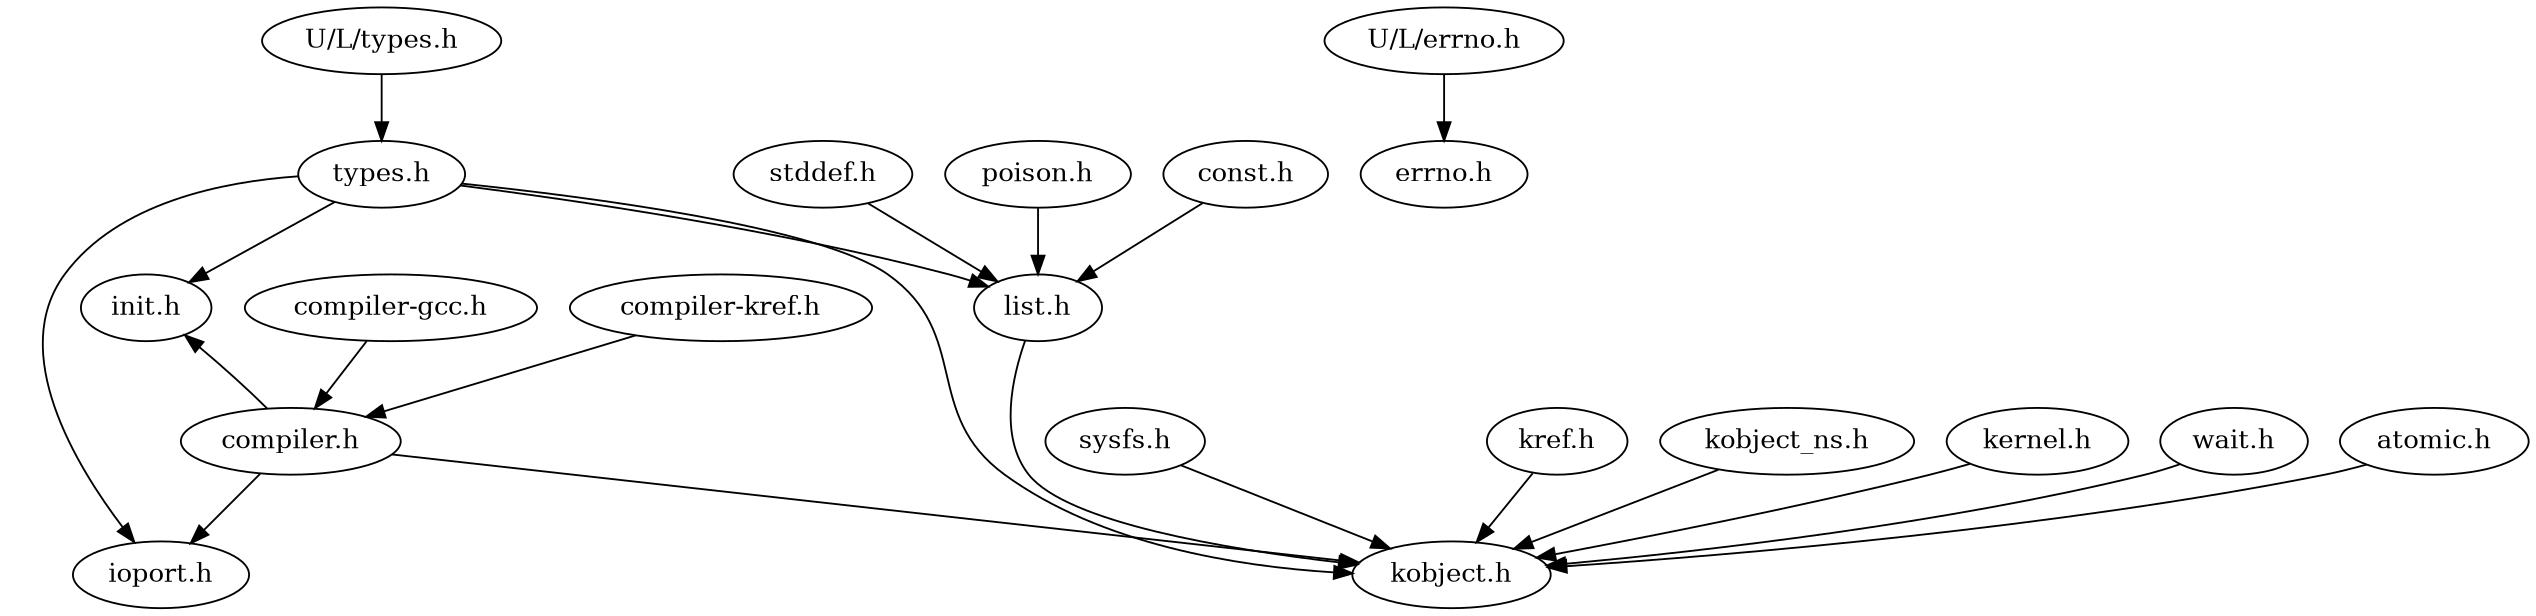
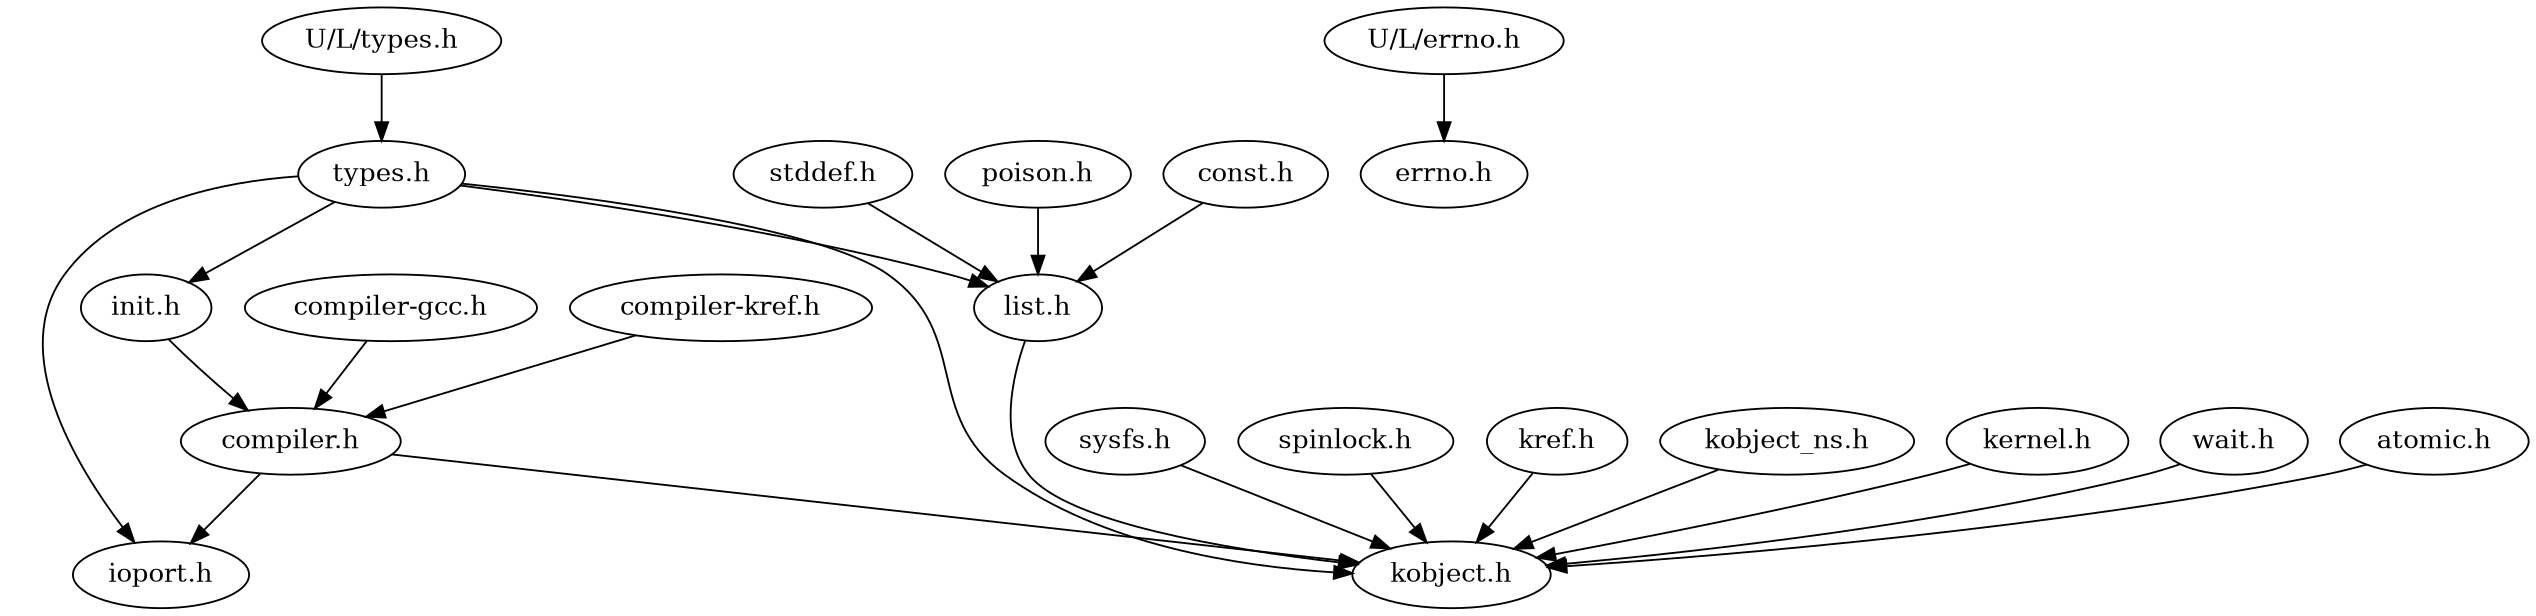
  digraph {
    "U/L/types.h"
    "types.h"
    "init.h"
    "ioport.h"
    "list.h"
    "kobject.h"
    "compiler.h"
    "compiler-gcc.h"
    n9 [label="compiler-kref.h"]
    "stddef.h"
    "poison.h"
    "const.h"
    "U/L/errno.h"
    "errno.h"
    "sysfs.h"
+   "spinlock.h"
    "kref.h"
    "kobject_ns.h"
    "kernel.h"
    "wait.h"
    "atomic.h"
    "U/L/types.h" -> "types.h"
    "types.h" -> "init.h"
    "types.h" -> "ioport.h"
    "types.h" -> "list.h"
    "types.h" -> "kobject.h"
    "list.h" -> "kobject.h"
-   "compiler.h" -> "init.h"
+   "init.h" -> "compiler.h"
    "compiler.h" -> "ioport.h"
    "compiler.h" -> "kobject.h"
    "compiler-gcc.h" -> "compiler.h"
    n9 -> "compiler.h"
    "stddef.h" -> "list.h"
    "poison.h" -> "list.h"
    "const.h" -> "list.h"
    "U/L/errno.h" -> "errno.h"
    "sysfs.h" -> "kobject.h"
+   "spinlock.h" -> "kobject.h"
    "kref.h" -> "kobject.h"
    "kobject_ns.h" -> "kobject.h"
    "kernel.h" -> "kobject.h"
    "wait.h" -> "kobject.h"
    "atomic.h" -> "kobject.h"
  }
